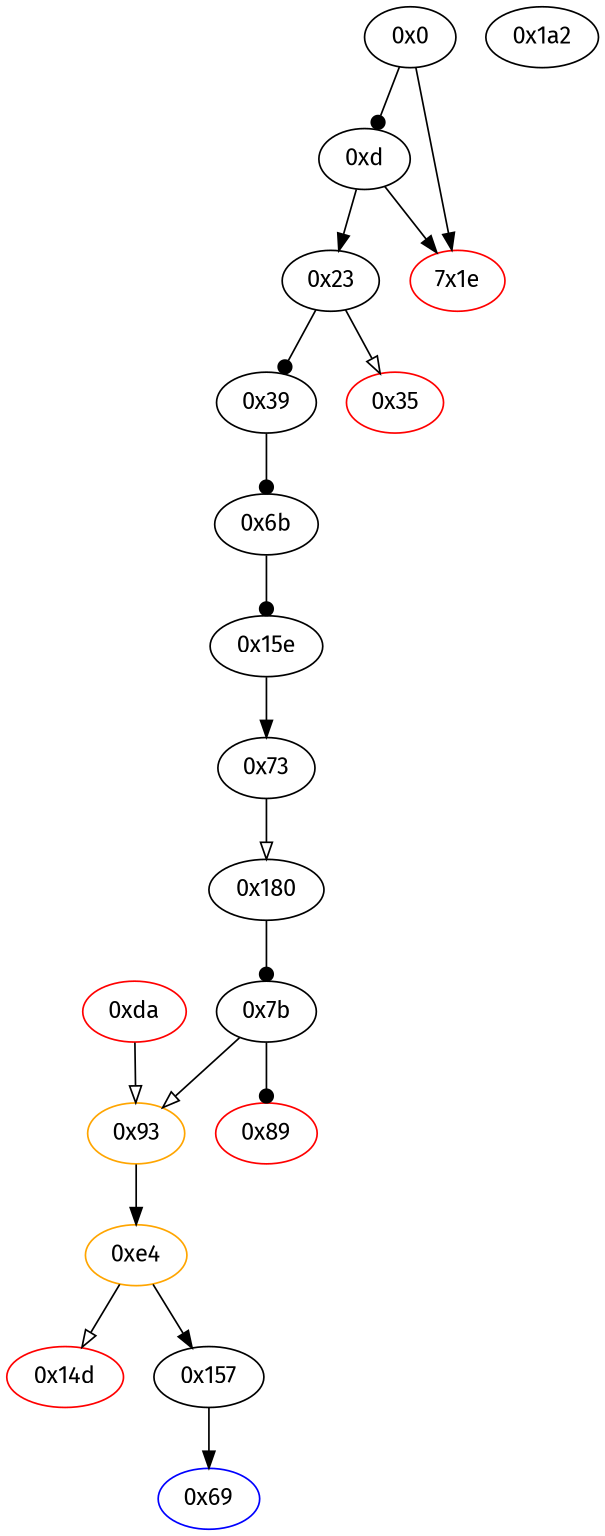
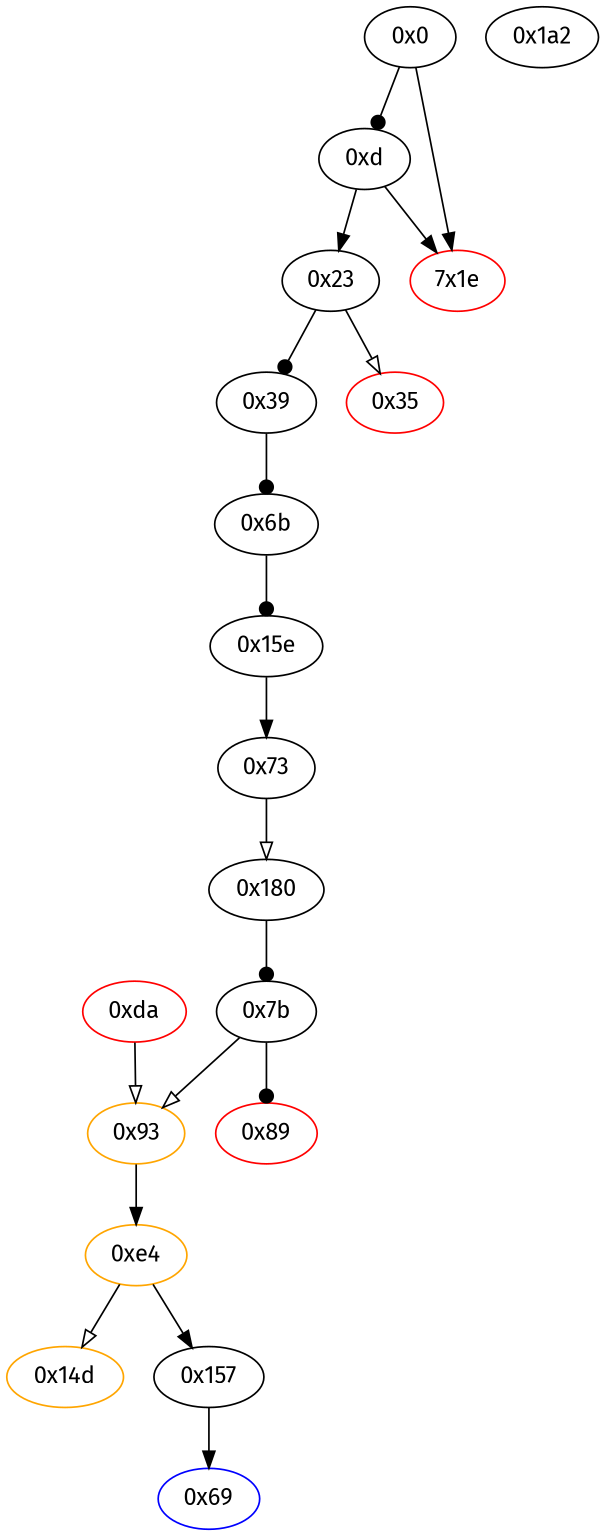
  strict digraph {
    fontname="Fira Sans"
    node [fillcolor=white fontname="Fira Sans" style=filled]
    edge [arrowhead=normal fontname="Fira Sans"]
    "0x23"
    "0x39"
    "0x35" [color=red]
    "0x6b"
    "0x93" [color=orange]
    "0xe4" [color=orange]
-   "0x14d" [color=red]
+   "0x14d" [color=orange]
    "0x157"
    "0xda" [color=red]
    "0x7b"
    "0x89" [color=red]
    "0x69" [color=blue]
    "0x180"
    "0xd"
    n15 [color=red label="7x1e"]
    "0x0"
    "0x1a2"
    "0x15e"
    "0x73"
    "0x23" -> "0x39" [arrowhead=dot]
    "0x23" -> "0x35" [arrowhead=onormal]
    "0x39" -> "0x6b" [arrowhead=dot]
    "0x6b" -> "0x15e" [arrowhead=dot]
    "0x93" -> "0xe4"
    "0xe4" -> "0x14d" [arrowhead=onormal]
    "0xe4" -> "0x157"
    "0x157" -> "0x69"
    "0xda" -> "0x93" [arrowhead=onormal]
    "0x7b" -> "0x93" [arrowhead=onormal]
    "0x7b" -> "0x89" [arrowhead=dot]
    "0x180" -> "0x7b" [arrowhead=dot]
    "0xd" -> "0x23"
    "0xd" -> n15
    "0x0" -> "0xd" [arrowhead=dot]
    "0x0" -> n15
    "0x15e" -> "0x73"
    "0x73" -> "0x180" [arrowhead=onormal]
  }
